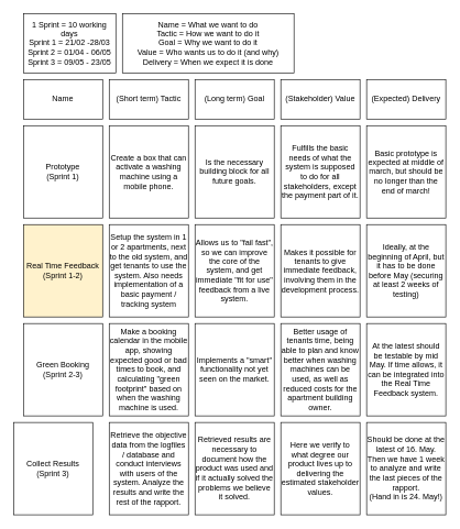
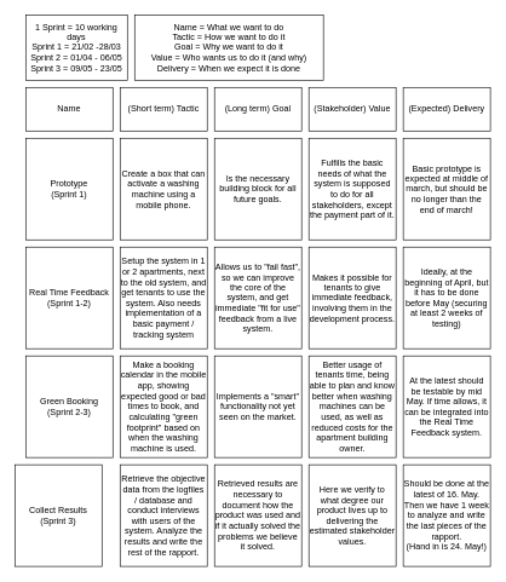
  <mxCell id="0" />
  <mxCell id="1" parent="0" />
  <mxCell id="2" value="(Long term) Goal" style="rounded=0;whiteSpace=wrap;html=1;" vertex="1" parent="1"><mxGeometry x="295" y="120" width="120" height="60" as="geometry" /></mxCell>
  <mxCell id="3" value="(Short term) Tactic" style="rounded=0;whiteSpace=wrap;html=1;" vertex="1" parent="1"><mxGeometry x="165" y="120" width="120" height="60" as="geometry" /></mxCell>
  <mxCell id="4" value="(Stakeholder) Value" style="rounded=0;whiteSpace=wrap;html=1;" vertex="1" parent="1"><mxGeometry x="425" y="120" width="120" height="60" as="geometry" /></mxCell>
  <mxCell id="5" value="(Expected) Delivery" style="rounded=0;whiteSpace=wrap;html=1;" vertex="1" parent="1"><mxGeometry x="555" y="120" width="120" height="60" as="geometry" /></mxCell>
  <mxCell id="6" value="Name" style="rounded=0;whiteSpace=wrap;html=1;" vertex="1" parent="1"><mxGeometry y="120" width="120" height="60" as="geometry" x="35" /></mxCell>
  <mxCell id="7" value="&lt;div&gt;Prototype&lt;/div&gt;&lt;div&gt;(Sprint 1)&lt;br&gt;&lt;/div&gt;" style="rounded=0;whiteSpace=wrap;html=1;" vertex="1" parent="1"><mxGeometry y="190" width="120" height="140" as="geometry" x="35" /></mxCell>
- <mxCell id="8" value="&lt;div&gt;Real Time Feedback&lt;/div&gt;&lt;div&gt;(Sprint 1-2)&lt;br&gt;&lt;/div&gt;" style="rounded=0;whiteSpace=wrap;html=1;fillColor=#fff2cc;" vertex="1" parent="1"><mxGeometry y="340" width="120" height="140" as="geometry" x="35" /></mxCell>
+ <mxCell id="8" value="&lt;div&gt;Real Time Feedback&lt;/div&gt;&lt;div&gt;(Sprint 1-2)&lt;br&gt;&lt;/div&gt;" style="rounded=0;whiteSpace=wrap;html=1;" vertex="1" parent="1"><mxGeometry y="340" width="120" height="140" as="geometry" x="35" /></mxCell>
  <mxCell id="9" value="&lt;div&gt;Collect Results&lt;/div&gt;&lt;div&gt;(Sprint 3)&lt;br&gt;&lt;/div&gt;" style="rounded=0;whiteSpace=wrap;html=1;" vertex="1" parent="1"><mxGeometry x="20" y="640" width="120" height="140" as="geometry" /></mxCell>
  <mxCell id="10" value="&lt;div&gt;Green Booking&lt;/div&gt;&lt;div&gt;(Sprint 2-3)&lt;br&gt;&lt;/div&gt;" style="rounded=0;whiteSpace=wrap;html=1;" vertex="1" parent="1"><mxGeometry y="490" width="120" height="140" as="geometry" x="35" /></mxCell>
  <mxCell id="11" value="Create a box that can activate a washing machine using a mobile phone." style="rounded=0;whiteSpace=wrap;html=1;" vertex="1" parent="1"><mxGeometry x="165" y="190" width="120" height="140" as="geometry" /></mxCell>
  <mxCell id="12" value="Is the necessary building block for all future goals. " style="rounded=0;whiteSpace=wrap;html=1;" vertex="1" parent="1"><mxGeometry x="295" y="190" width="120" height="140" as="geometry" /></mxCell>
  <mxCell id="13" value="Fulfills the basic needs of what the system is supposed to do for all stakeholders, except the payment part of it." style="rounded=0;whiteSpace=wrap;html=1;" vertex="1" parent="1"><mxGeometry x="425" y="190" width="120" height="140" as="geometry" /></mxCell>
  <mxCell id="14" value="Basic prototype is expected at middle of march, but should be no longer than the end of march!" style="rounded=0;whiteSpace=wrap;html=1;" vertex="1" parent="1"><mxGeometry x="555" y="190" width="120" height="140" as="geometry" /></mxCell>
  <mxCell id="15" value="Setup the system in 1 or 2 apartments, next to the old system, and get tenants to use the system. Also needs implementation of a basic payment / tracking system" style="rounded=0;whiteSpace=wrap;html=1;" vertex="1" parent="1"><mxGeometry x="165" y="340" width="120" height="140" as="geometry" /></mxCell>
  <mxCell id="16" value="Allows us to &quot;fail fast&quot;, so we can improve the core of the system, and get immediate &quot;fit for use&quot; feedback from a live system." style="rounded=0;whiteSpace=wrap;html=1;" vertex="1" parent="1"><mxGeometry x="295" y="340" width="120" height="140" as="geometry" /></mxCell>
  <mxCell id="17" value="Makes it possible for tenants to give immediate feedback, involving them in the development process." style="rounded=0;whiteSpace=wrap;html=1;" vertex="1" parent="1"><mxGeometry x="425" y="340" width="120" height="140" as="geometry" /></mxCell>
  <mxCell id="18" value="Ideally, at the beginning of April, but it has to be done before May (securing at least 2 weeks of testing)" style="rounded=0;whiteSpace=wrap;html=1;" vertex="1" parent="1"><mxGeometry x="555" y="340" width="120" height="140" as="geometry" /></mxCell>
  <mxCell id="19" value="Make a booking calendar in the mobile app, showing expected good or bad times to book, and calculating &quot;green footprint&quot; based on when the washing machine is used." style="rounded=0;whiteSpace=wrap;html=1;" vertex="1" parent="1"><mxGeometry x="165" y="490" width="120" height="140" as="geometry" /></mxCell>
  <mxCell id="20" value="Implements a &quot;smart&quot; functionality not yet seen on the market." style="rounded=0;whiteSpace=wrap;html=1;" vertex="1" parent="1"><mxGeometry x="295" y="490" width="120" height="140" as="geometry" /></mxCell>
  <mxCell id="21" value="Better usage of tenants time, being able to plan and know better when washing machines can be used, as well as reduced costs for the apartment building owner." style="rounded=0;whiteSpace=wrap;html=1;" vertex="1" parent="1"><mxGeometry x="425" y="490" width="120" height="140" as="geometry" /></mxCell>
  <mxCell id="22" value="At the latest should be testable by mid May. If time allows, it can be integrated into the Real Time Feedback system." style="rounded=0;whiteSpace=wrap;html=1;" vertex="1" parent="1"><mxGeometry x="555" y="490" width="120" height="140" as="geometry" /></mxCell>
  <mxCell id="23" value="Retrieve the objective data from the logfiles / database and conduct interviews with users of the system. Analyze the results and write the rest of the rapport." style="rounded=0;whiteSpace=wrap;html=1;" vertex="1" parent="1"><mxGeometry x="165" y="640" width="120" height="140" as="geometry" /></mxCell>
  <mxCell id="24" value="Retrieved results are necessary to document how the product was used and if it actually solved the problems we believe it solved." style="rounded=0;whiteSpace=wrap;html=1;" vertex="1" parent="1"><mxGeometry x="295" y="640" width="120" height="140" as="geometry" /></mxCell>
  <mxCell id="25" value="Here we verify to what degree our product lives up to delivering the estimated stakeholder values." style="rounded=0;whiteSpace=wrap;html=1;" vertex="1" parent="1"><mxGeometry x="425" y="640" width="120" height="140" as="geometry" /></mxCell>
  <mxCell id="26" value="Should be done at the latest of 16. May. Then we have 1 week to analyze and write the last pieces of the rapport.&lt;br&gt;(Hand in is 24. May!)" style="rounded=0;whiteSpace=wrap;html=1;" vertex="1" parent="1"><mxGeometry x="555" y="640" width="120" height="140" as="geometry" /></mxCell>
  <mxCell id="27" value="&lt;div&gt;1 Sprint = 10 working days&lt;/div&gt;&lt;div&gt;Sprint 1 = 21/02 -28/03&lt;br&gt;&lt;/div&gt;&lt;div&gt;Sprint 2 = 01/04 - 06/05&lt;br&gt;&lt;/div&gt;&lt;div&gt;Sprint 3 = 09/05 - 23/05&lt;br&gt;&lt;/div&gt;" style="rounded=0;whiteSpace=wrap;html=1;" vertex="1" parent="1"><mxGeometry width="140" height="90" as="geometry" x="35" y="20" /></mxCell>
  <mxCell id="28" value="&lt;div&gt;Name = What we want to do&lt;br&gt;&lt;/div&gt;&lt;div&gt;Tactic = How we want to do it&lt;/div&gt;&lt;div&gt;Goal = Why we want to do it&lt;br&gt;&lt;/div&gt;&lt;div&gt;Value = Who wants us to do it (and why) &lt;br&gt;&lt;/div&gt;&lt;div&gt;Delivery = When we expect it is done&lt;br&gt;&lt;/div&gt;" style="rounded=0;whiteSpace=wrap;html=1;" vertex="1" parent="1"><mxGeometry x="185" width="260" height="90" as="geometry" y="20" /></mxCell>
